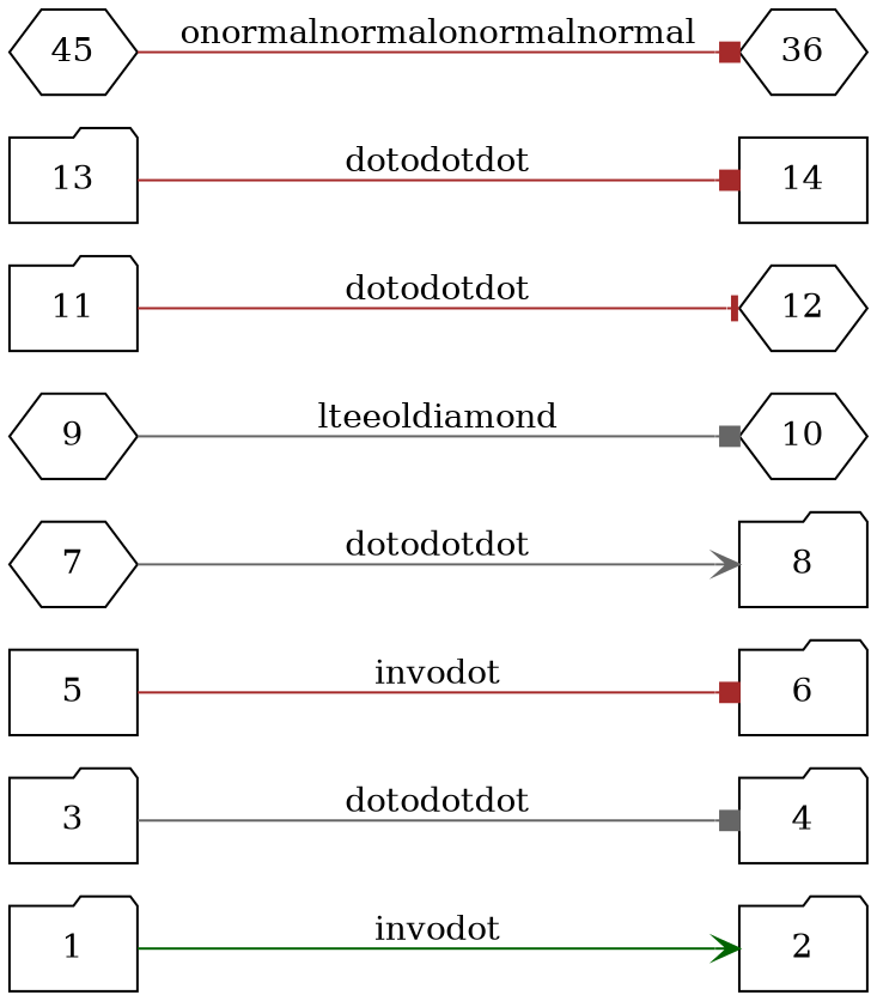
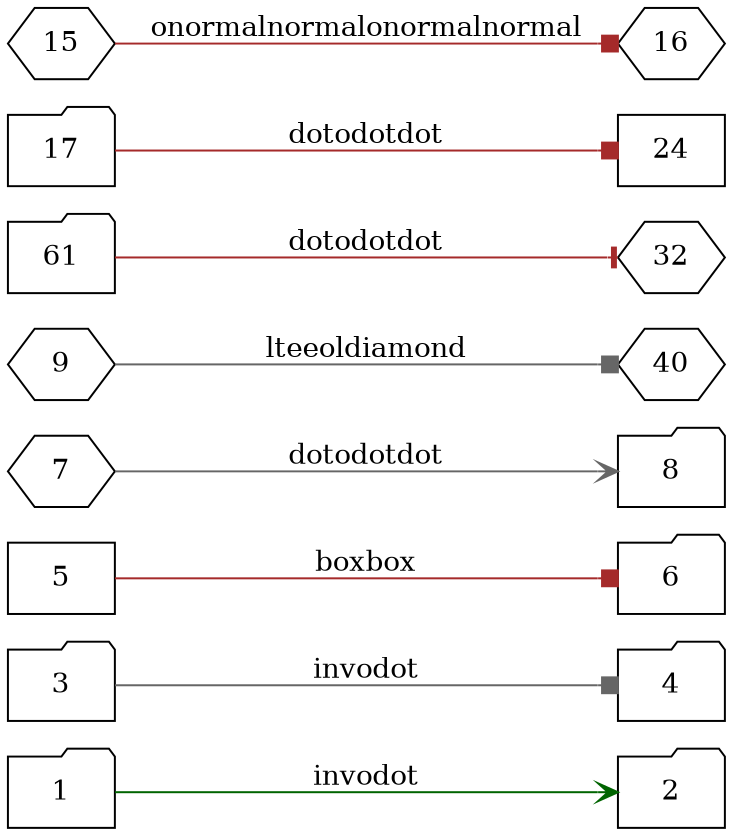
  digraph {
    rankdir=LR
    node [shape=folder]
    edge [arrowhead=box color=brown]
    1
    2
    3
    4
    5 [shape=box]
    6
    7 [shape=hexagon]
    8
    9 [shape=hexagon]
-   10 [shape=hexagon]
-   12 [shape=hexagon]
-   11
-   14 [shape=box]
-   13
-   15 [shape=hexagon label=45]
-   16 [shape=hexagon label=36]
+   10 [shape=hexagon label=40]
+   12 [shape=hexagon label=32]
+   11 [label=61]
+   14 [shape=box label=24]
+   13 [label=17]
+   15 [shape=hexagon]
+   16 [shape=hexagon]
    1 -> 2 [arrowhead=vee color=darkgreen label=invodot]
-   3 -> 4 [color=gray40 label=dotodotdot]
-   5 -> 6 [label=invodot]
+   3 -> 4 [color=gray40 label=invodot]
+   5 -> 6 [label=boxbox]
    7 -> 8 [arrowhead=vee color=gray40 label=dotodotdot]
    9 -> 10 [color=gray40 label=lteeoldiamond]
    11 -> 12 [arrowhead=tee label=dotodotdot]
    13 -> 14 [label=dotodotdot]
    15 -> 16 [label=onormalnormalonormalnormal]
  }
